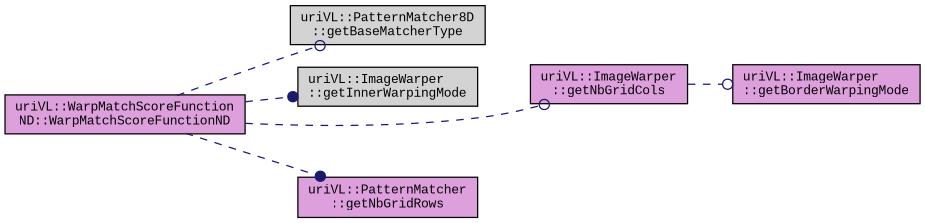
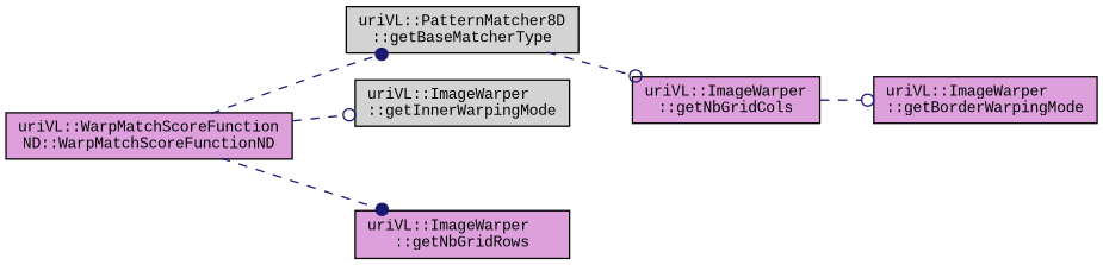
  digraph {
    fontname="Liberation Mono"
    rankdir=LR
    node [color=black fillcolor=plum fontname="Liberation Mono" fontsize=10 shape=record style=filled]
    edge [arrowhead=dot color=midnightblue fontname="Liberation Mono" fontsize=10 labelfontname=Helvetica labelfontsize=10 style=dashed]
    n1 [fontcolor=black height=0.2 label="uriVL::WarpMatchScoreFunction\lND::WarpMatchScoreFunctionND" width=0.4]
    n2 [fillcolor=lightgrey height=0.2 label="uriVL::PatternMatcher8D\l::getBaseMatcherType" width=0.4]
    n3 [fillcolor=lightgrey height=0.2 label="uriVL::ImageWarper\l::getInnerWarpingMode" width=0.4]
    n4 [height=0.2 label="uriVL::ImageWarper\l::getNbGridCols" width=0.4]
-   n5 [height=0.2 label="uriVL::PatternMatcher\l::getNbGridRows" width=0.4]
+   n5 [height=0.2 label="uriVL::ImageWarper\l::getNbGridRows" width=0.4]
    n6 [height=0.2 label="uriVL::ImageWarper\l::getBorderWarpingMode" width=0.4]
-   n1 -> n2 [arrowhead=odot]
-   n1 -> n3
-   n1 -> n4 [arrowhead=odot]
+   n1 -> n2
+   n1 -> n3 [arrowhead=odot]
+   n2 -> n4 [arrowhead=odot]
    n1 -> n5
    n4 -> n6 [arrowhead=odot]
  }
